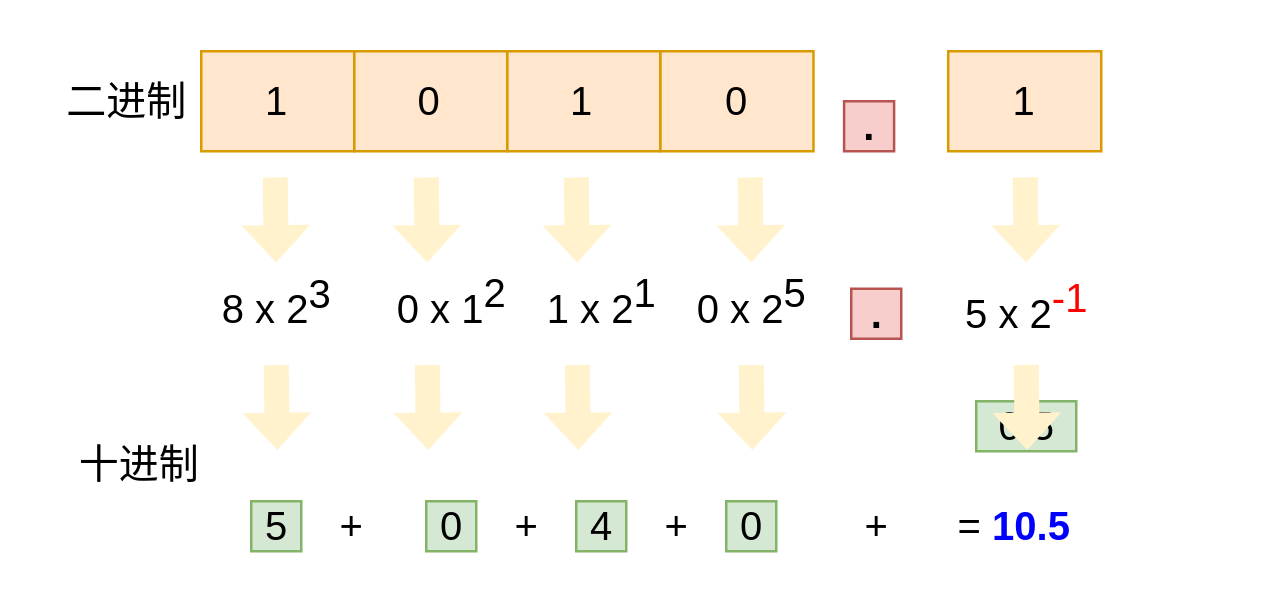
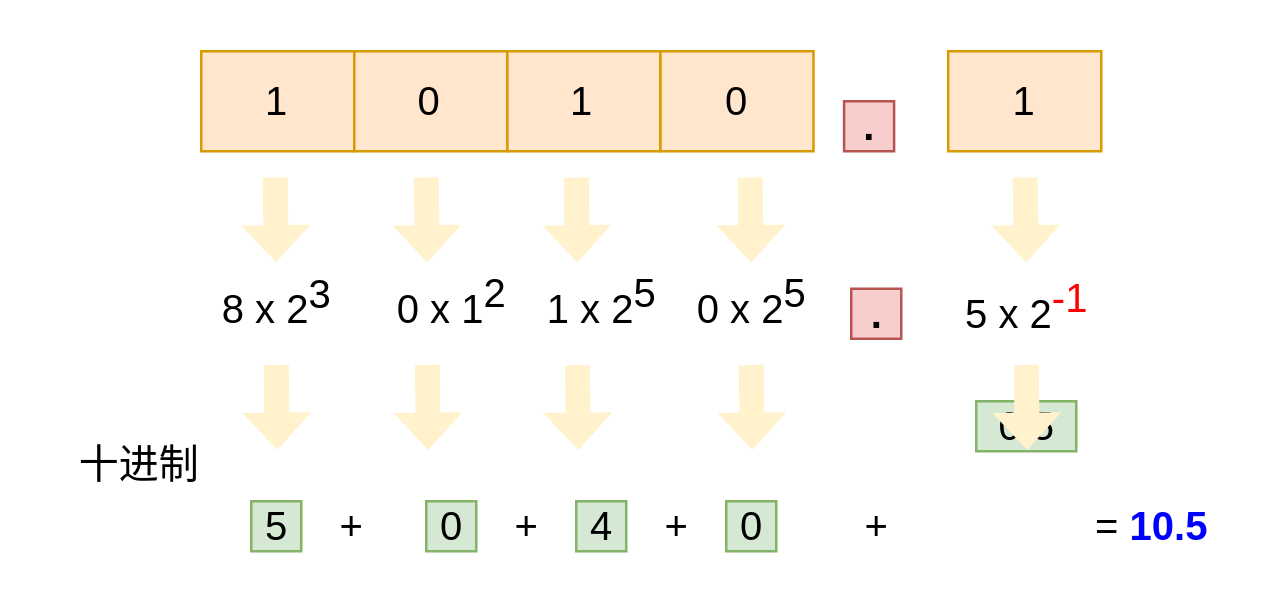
  <mxCell id="0" />
  <mxCell id="1" parent="0" />
  <mxCell id="2" value="8 x 2&lt;sup style=&quot;font-size: 16px&quot;&gt;3&lt;/sup&gt;" style="text;html=1;align=center;verticalAlign=middle;resizable=0;points=[];autosize=1;fontSize=16;" vertex="1" parent="1"><mxGeometry x="80" y="105" width="60" height="30" as="geometry" /></mxCell>
  <mxCell id="3" value="0 x 1&lt;font style=&quot;font-size: 16px&quot;&gt;&lt;sup style=&quot;font-size: 16px&quot;&gt;2&lt;/sup&gt;&lt;/font&gt;" style="text;html=1;align=center;verticalAlign=middle;resizable=0;points=[];autosize=1;fontSize=16;" vertex="1" parent="1"><mxGeometry x="150" y="105" width="60" height="30" as="geometry" /></mxCell>
- <mxCell id="4" value="1 x 2&lt;font style=&quot;font-size: 16px&quot;&gt;&lt;sup style=&quot;font-size: 16px&quot;&gt;1&lt;/sup&gt;&lt;/font&gt;" style="text;html=1;align=center;verticalAlign=middle;resizable=0;points=[];autosize=1;fontSize=16;" vertex="1" parent="1"><mxGeometry x="210" y="105" width="60" height="30" as="geometry" /></mxCell>
+ <mxCell id="4" value="1 x 2&lt;font style=&quot;font-size: 16px&quot;&gt;&lt;sup style=&quot;font-size: 16px&quot;&gt;5&lt;/sup&gt;&lt;/font&gt;" style="text;html=1;align=center;verticalAlign=middle;resizable=0;points=[];autosize=1;fontSize=16;" vertex="1" parent="1"><mxGeometry x="210" y="105" width="60" height="30" as="geometry" /></mxCell>
  <mxCell id="5" value="0 x 2&lt;span style=&quot;font-size: 16px&quot;&gt;&lt;sup style=&quot;font-size: 16px&quot;&gt;5&lt;/sup&gt;&lt;/span&gt;" style="text;html=1;align=center;verticalAlign=middle;resizable=0;points=[];autosize=1;fontSize=16;" vertex="1" parent="1"><mxGeometry x="270" y="105" width="60" height="30" as="geometry" /></mxCell>
  <mxCell id="6" value="&lt;sup style=&quot;font-size: 16px&quot;&gt;&lt;font style=&quot;font-size: 16px&quot;&gt;5 x 2&lt;/font&gt;&lt;span style=&quot;font-size: 16px&quot;&gt;&lt;sup style=&quot;font-size: 16px&quot;&gt;&lt;font color=&quot;#ff0000&quot;&gt;-1&lt;/font&gt;&lt;/sup&gt;&lt;/span&gt;&lt;/sup&gt;" style="text;html=1;align=center;verticalAlign=middle;resizable=0;points=[];autosize=1;fontSize=16;" vertex="1" parent="1"><mxGeometry x="380" y="105" width="60" height="40" as="geometry" /></mxCell>
  <mxCell id="7" value="5" style="text;html=1;align=center;verticalAlign=middle;resizable=0;points=[];autosize=1;fontSize=16;fillColor=#d5e8d4;strokeColor=#82b366;" vertex="1" parent="1"><mxGeometry x="100" y="200" width="20" height="20" as="geometry" /></mxCell>
  <mxCell id="8" value="0" style="text;html=1;align=center;verticalAlign=middle;resizable=0;points=[];autosize=1;fontSize=16;fillColor=#d5e8d4;strokeColor=#82b366;" vertex="1" parent="1"><mxGeometry x="170" y="200" width="20" height="20" as="geometry" /></mxCell>
  <mxCell id="9" value="4" style="text;html=1;align=center;verticalAlign=middle;resizable=0;points=[];autosize=1;fontSize=16;fillColor=#d5e8d4;strokeColor=#82b366;" vertex="1" parent="1"><mxGeometry x="230" y="200" width="20" height="20" as="geometry" /></mxCell>
  <mxCell id="10" value="0" style="text;html=1;align=center;verticalAlign=middle;resizable=0;points=[];autosize=1;fontSize=16;fillColor=#d5e8d4;strokeColor=#82b366;" vertex="1" parent="1"><mxGeometry x="290" y="200" width="20" height="20" as="geometry" /></mxCell>
  <mxCell id="11" value="." style="text;html=1;align=center;verticalAlign=middle;resizable=0;points=[];autosize=1;fontSize=16;fontStyle=1;fillColor=#f8cecc;strokeColor=#b85450;" vertex="1" parent="1"><mxGeometry x="340" y="115" width="20" height="20" as="geometry" /></mxCell>
  <mxCell id="12" value="0.5" style="text;html=1;align=center;verticalAlign=middle;resizable=0;points=[];autosize=1;fontSize=16;fillColor=#d5e8d4;strokeColor=#82b366;" vertex="1" parent="1"><mxGeometry x="390" y="160" width="40" height="20" as="geometry" /></mxCell>
  <mxCell id="13" value="+" style="text;html=1;align=center;verticalAlign=middle;resizable=0;points=[];autosize=1;fontSize=16;" vertex="1" parent="1"><mxGeometry x="130" y="200" width="20" height="20" as="geometry" /></mxCell>
  <mxCell id="14" value="+" style="text;html=1;align=center;verticalAlign=middle;resizable=0;points=[];autosize=1;fontSize=16;" vertex="1" parent="1"><mxGeometry x="200" y="200" width="20" height="20" as="geometry" /></mxCell>
  <mxCell id="15" value="+" style="text;html=1;align=center;verticalAlign=middle;resizable=0;points=[];autosize=1;fontSize=16;" vertex="1" parent="1"><mxGeometry x="260" y="200" width="20" height="20" as="geometry" /></mxCell>
  <mxCell id="16" value="+" style="text;html=1;align=center;verticalAlign=middle;resizable=0;points=[];autosize=1;fontSize=16;" vertex="1" parent="1"><mxGeometry x="340" y="200" width="20" height="20" as="geometry" /></mxCell>
- <mxCell id="17" value="= &lt;font color=&quot;#0000ff&quot;&gt;&lt;b&gt;10&lt;font style=&quot;font-size: 16px&quot;&gt;.5&lt;/font&gt;&lt;/b&gt;&lt;/font&gt;" style="text;html=1;align=center;verticalAlign=middle;resizable=0;points=[];autosize=1;fontSize=16;" vertex="1" parent="1"><mxGeometry x="375" y="200" width="60" height="20" as="geometry" /></mxCell>
- <mxCell id="18" value="二进制" style="text;html=1;align=center;verticalAlign=middle;resizable=0;points=[];autosize=1;fontSize=16;" vertex="1" parent="1"><mxGeometry x="20" y="30" width="60" height="20" as="geometry" /></mxCell>
+ <mxCell id="17" value="= &lt;font color=&quot;#0000ff&quot;&gt;&lt;b&gt;10&lt;font style=&quot;font-size: 16px&quot;&gt;.5&lt;/font&gt;&lt;/b&gt;&lt;/font&gt;" style="text;html=1;align=center;verticalAlign=middle;resizable=0;points=[];autosize=1;fontSize=16;" vertex="1" parent="1"><mxGeometry x="430" y="200" width="60" height="20" as="geometry" /></mxCell>
  <mxCell id="19" value="十进制" style="text;html=1;align=center;verticalAlign=middle;resizable=0;points=[];autosize=1;fontSize=16;" vertex="1" parent="1"><mxGeometry x="25" y="175" width="60" height="20" as="geometry" /></mxCell>
  <mxCell id="20" value="" style="shape=flexArrow;endArrow=classic;html=1;fontSize=16;endWidth=16.522;endSize=4.643;fillColor=#fff2cc;strokeColor=none;" edge="1" parent="1"><mxGeometry width="50" height="50" relative="1" as="geometry"><mxPoint x="109.57" y="70" as="sourcePoint" /><mxPoint x="110" y="105" as="targetPoint" /></mxGeometry></mxCell>
  <mxCell id="21" value="" style="shape=flexArrow;endArrow=classic;html=1;fontSize=16;endWidth=16.522;endSize=4.643;fillColor=#fff2cc;strokeColor=none;" edge="1" parent="1"><mxGeometry width="50" height="50" relative="1" as="geometry"><mxPoint x="170" y="70" as="sourcePoint" /><mxPoint x="170.43" y="105" as="targetPoint" /></mxGeometry></mxCell>
  <mxCell id="22" value="" style="shape=flexArrow;endArrow=classic;html=1;fontSize=16;endWidth=16.522;endSize=4.643;fillColor=#fff2cc;strokeColor=none;" edge="1" parent="1"><mxGeometry width="50" height="50" relative="1" as="geometry"><mxPoint x="230" y="70" as="sourcePoint" /><mxPoint x="230.43" y="105" as="targetPoint" /></mxGeometry></mxCell>
  <mxCell id="23" value="" style="shape=flexArrow;endArrow=classic;html=1;fontSize=16;endWidth=16.522;endSize=4.643;fillColor=#fff2cc;strokeColor=none;" edge="1" parent="1"><mxGeometry width="50" height="50" relative="1" as="geometry"><mxPoint x="299.57" y="70" as="sourcePoint" /><mxPoint x="300" y="105" as="targetPoint" /></mxGeometry></mxCell>
  <mxCell id="24" value="" style="shape=flexArrow;endArrow=classic;html=1;fontSize=16;endWidth=16.522;endSize=4.643;fillColor=#fff2cc;strokeColor=none;" edge="1" parent="1"><mxGeometry width="50" height="50" relative="1" as="geometry"><mxPoint x="409.57" y="70" as="sourcePoint" /><mxPoint x="410" y="105" as="targetPoint" /></mxGeometry></mxCell>
  <mxCell id="25" value="1" style="rounded=0;whiteSpace=wrap;html=1;fontSize=16;fillColor=#ffe6cc;strokeColor=#d79b00;" vertex="1" parent="1"><mxGeometry x="80" y="20" width="61.224" height="40" as="geometry" /></mxCell>
  <mxCell id="26" value="0" style="rounded=0;whiteSpace=wrap;html=1;fontSize=16;fillColor=#ffe6cc;strokeColor=#d79b00;" vertex="1" parent="1"><mxGeometry x="141.224" y="20" width="61.224" height="40" as="geometry" /></mxCell>
  <mxCell id="27" value="1" style="rounded=0;whiteSpace=wrap;html=1;fontSize=16;fillColor=#ffe6cc;strokeColor=#d79b00;" vertex="1" parent="1"><mxGeometry x="202.449" y="20" width="61.224" height="40" as="geometry" /></mxCell>
  <mxCell id="28" value="0" style="rounded=0;whiteSpace=wrap;html=1;fontSize=16;fillColor=#ffe6cc;strokeColor=#d79b00;" vertex="1" parent="1"><mxGeometry x="263.673" y="20" width="61.224" height="40" as="geometry" /></mxCell>
  <mxCell id="29" value="1" style="rounded=0;whiteSpace=wrap;html=1;fontSize=16;fillColor=#ffe6cc;strokeColor=#d79b00;" vertex="1" parent="1"><mxGeometry x="378.776" y="20" width="61.224" height="40" as="geometry" /></mxCell>
  <mxCell id="30" value="&lt;b&gt;.&lt;/b&gt;" style="text;html=1;align=center;verticalAlign=middle;resizable=0;points=[];autosize=1;fontSize=16;fillColor=#f8cecc;strokeColor=#b85450;" vertex="1" parent="1"><mxGeometry x="337.143" y="40" width="20" height="20" as="geometry" /></mxCell>
  <mxCell id="31" value="" style="shape=flexArrow;endArrow=classic;html=1;fontSize=16;endWidth=16.522;endSize=4.643;fillColor=#fff2cc;strokeColor=none;" edge="1" parent="1"><mxGeometry width="50" height="50" relative="1" as="geometry"><mxPoint x="110" y="145" as="sourcePoint" /><mxPoint x="110.43" y="180" as="targetPoint" /></mxGeometry></mxCell>
  <mxCell id="32" value="" style="shape=flexArrow;endArrow=classic;html=1;fontSize=16;endWidth=16.522;endSize=4.643;fillColor=#fff2cc;strokeColor=none;" edge="1" parent="1"><mxGeometry width="50" height="50" relative="1" as="geometry"><mxPoint x="170.43" y="145" as="sourcePoint" /><mxPoint x="170.86" y="180" as="targetPoint" /></mxGeometry></mxCell>
  <mxCell id="33" value="" style="shape=flexArrow;endArrow=classic;html=1;fontSize=16;endWidth=16.522;endSize=4.643;fillColor=#fff2cc;strokeColor=none;" edge="1" parent="1"><mxGeometry width="50" height="50" relative="1" as="geometry"><mxPoint x="230.43" y="145" as="sourcePoint" /><mxPoint x="230.86" y="180" as="targetPoint" /></mxGeometry></mxCell>
  <mxCell id="34" value="" style="shape=flexArrow;endArrow=classic;html=1;fontSize=16;endWidth=16.522;endSize=4.643;fillColor=#fff2cc;strokeColor=none;" edge="1" parent="1"><mxGeometry width="50" height="50" relative="1" as="geometry"><mxPoint x="300" y="145" as="sourcePoint" /><mxPoint x="300.43" y="180" as="targetPoint" /></mxGeometry></mxCell>
  <mxCell id="35" value="" style="shape=flexArrow;endArrow=classic;html=1;fontSize=16;endWidth=16.522;endSize=4.643;fillColor=#fff2cc;strokeColor=none;" edge="1" parent="1"><mxGeometry width="50" height="50" relative="1" as="geometry"><mxPoint x="410" y="145" as="sourcePoint" /><mxPoint x="410.43" y="180" as="targetPoint" /></mxGeometry></mxCell>
